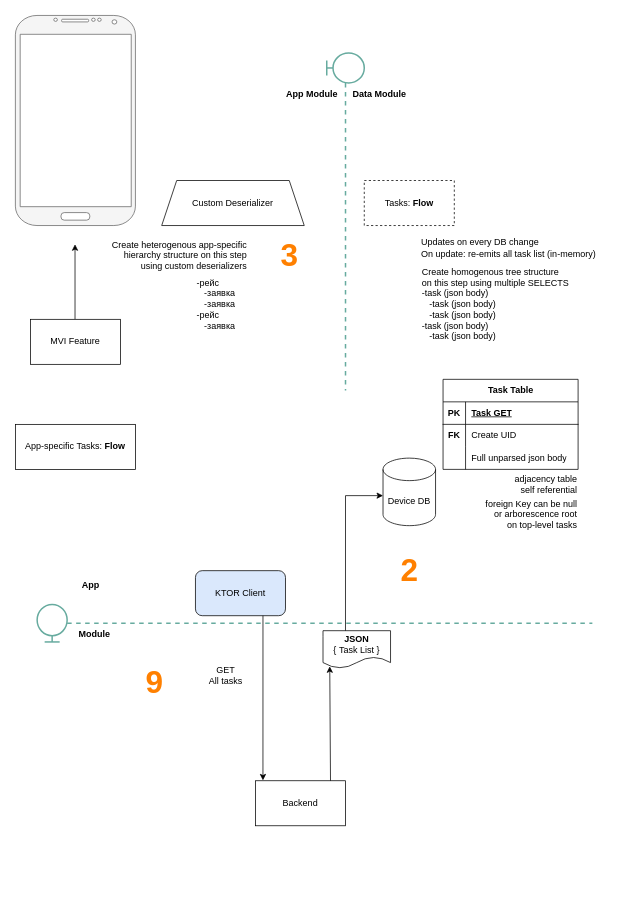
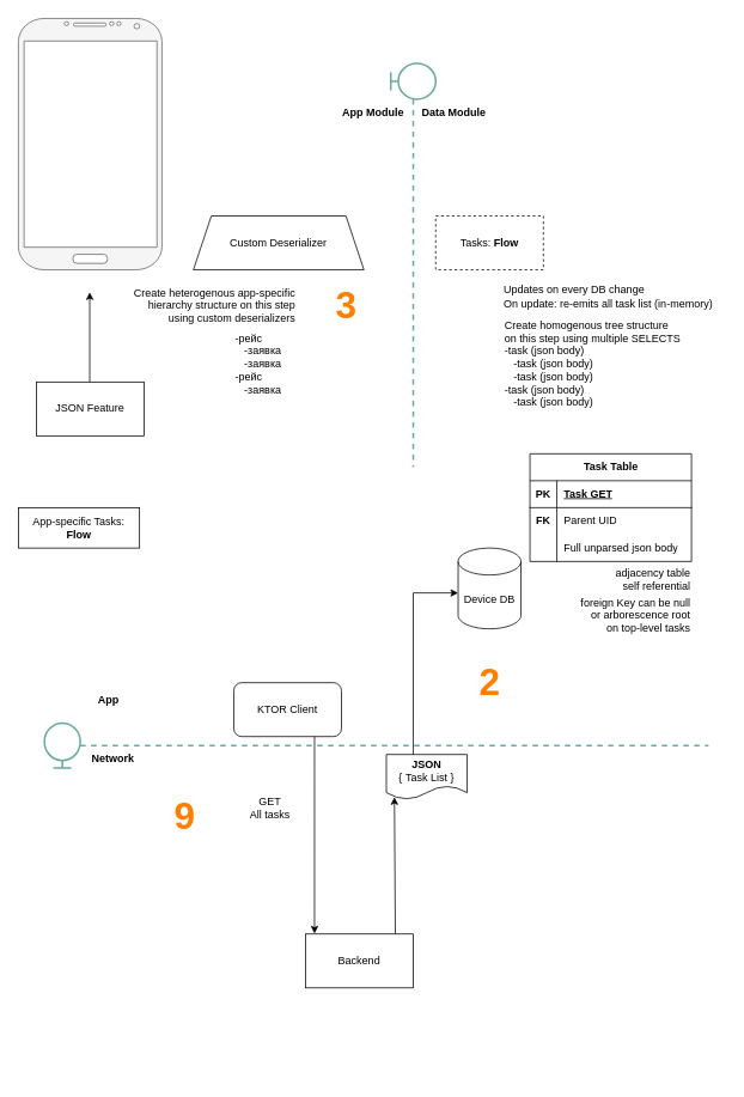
  <mxCell id="0" />
  <mxCell id="1" parent="0" />
  <mxCell id="2" value="" style="verticalLabelPosition=bottom;verticalAlign=top;html=1;shadow=0;dashed=0;strokeWidth=1;shape=mxgraph.android.phone2;fillColor=#f5f5f5;fontColor=#333333;strokeColor=#666666;" vertex="1" parent="1"><mxGeometry x="20" y="20" width="160" height="280" as="geometry" /></mxCell>
  <mxCell id="3" value="Backend" style="rounded=0;whiteSpace=wrap;html=1;" vertex="1" parent="1"><mxGeometry x="340" y="1040" width="120" height="60" as="geometry" /></mxCell>
- <mxCell id="4" value="KTOR Client" style="rounded=1;whiteSpace=wrap;html=1;fillColor=#dae8fc;" vertex="1" parent="1"><mxGeometry x="260" y="760" width="120" height="60" as="geometry" /></mxCell>
+ <mxCell id="4" value="KTOR Client" style="rounded=1;whiteSpace=wrap;html=1;" vertex="1" parent="1"><mxGeometry x="260" y="760" width="120" height="60" as="geometry" /></mxCell>
  <mxCell id="5" value="" style="endArrow=classic;html=1;rounded=0;entryX=0.1;entryY=0.95;entryDx=0;entryDy=0;entryPerimeter=0;" edge="1" parent="1" target="8"><mxGeometry width="50" height="50" relative="1" as="geometry"><mxPoint x="440" y="1040" as="sourcePoint" /><mxPoint x="440" y="900" as="targetPoint" /></mxGeometry></mxCell>
  <mxCell id="6" value="" style="endArrow=classic;html=1;rounded=0;entryX=0.083;entryY=-0.008;entryDx=0;entryDy=0;entryPerimeter=0;" edge="1" parent="1" target="3"><mxGeometry width="50" height="50" relative="1" as="geometry"><mxPoint x="350" y="820" as="sourcePoint" /><mxPoint x="350" y="1030" as="targetPoint" /></mxGeometry></mxCell>
  <mxCell id="7" value="GET&lt;br&gt;All tasks" style="text;html=1;align=center;verticalAlign=middle;resizable=0;points=[];autosize=1;strokeColor=none;fillColor=none;" vertex="1" parent="1"><mxGeometry x="265" y="880" width="70" height="40" as="geometry" /></mxCell>
  <mxCell id="8" value="&lt;b&gt;JSON&lt;/b&gt;&lt;br&gt;{&amp;nbsp;Task List }" style="shape=document;whiteSpace=wrap;html=1;boundedLbl=1;" vertex="1" parent="1"><mxGeometry x="430" y="840" width="90" height="50" as="geometry" /></mxCell>
  <mxCell id="9" value="Device DB" style="shape=cylinder3;whiteSpace=wrap;html=1;boundedLbl=1;backgroundOutline=1;size=15;" vertex="1" parent="1"><mxGeometry x="510" y="610" width="70" height="90" as="geometry" /></mxCell>
  <mxCell id="10" value="" style="endArrow=classic;html=1;rounded=0;exitX=0.333;exitY=0;exitDx=0;exitDy=0;exitPerimeter=0;" edge="1" parent="1" source="8"><mxGeometry width="50" height="50" relative="1" as="geometry"><mxPoint x="460" y="780" as="sourcePoint" /><mxPoint x="510" y="660" as="targetPoint" /><Array as="points"><mxPoint x="460" y="660" /></Array></mxGeometry></mxCell>
  <mxCell id="11" value="Task Table" style="shape=table;startSize=30;container=1;collapsible=1;childLayout=tableLayout;fixedRows=1;rowLines=0;fontStyle=1;align=center;resizeLast=1;html=1;" vertex="1" parent="1"><mxGeometry x="590" y="505" width="180" height="120" as="geometry" /></mxCell>
  <mxCell id="12" value="" style="shape=tableRow;horizontal=0;startSize=0;swimlaneHead=0;swimlaneBody=0;fillColor=none;collapsible=0;dropTarget=0;points=[[0,0.5],[1,0.5]];portConstraint=eastwest;top=0;left=0;right=0;bottom=1;" vertex="1" parent="11"><mxGeometry y="30" width="180" height="30" as="geometry" /></mxCell>
  <mxCell id="13" value="PK" style="shape=partialRectangle;connectable=0;fillColor=none;top=0;left=0;bottom=0;right=0;fontStyle=1;overflow=hidden;whiteSpace=wrap;html=1;" vertex="1" parent="12"><mxGeometry width="30" height="30" as="geometry"><mxRectangle width="30" height="30" as="alternateBounds" /></mxGeometry></mxCell>
  <mxCell id="14" value="Task GET" style="shape=partialRectangle;connectable=0;fillColor=none;top=0;left=0;bottom=0;right=0;align=left;spacingLeft=6;fontStyle=5;overflow=hidden;whiteSpace=wrap;html=1;" vertex="1" parent="12"><mxGeometry x="30" width="150" height="30" as="geometry"><mxRectangle width="150" height="30" as="alternateBounds" /></mxGeometry></mxCell>
  <mxCell id="15" value="" style="shape=tableRow;horizontal=0;startSize=0;swimlaneHead=0;swimlaneBody=0;fillColor=none;collapsible=0;dropTarget=0;points=[[0,0.5],[1,0.5]];portConstraint=eastwest;top=0;left=0;right=0;bottom=0;" vertex="1" parent="11"><mxGeometry y="60" width="180" height="30" as="geometry" /></mxCell>
  <mxCell id="16" value="&lt;b&gt;FK&lt;/b&gt;" style="shape=partialRectangle;connectable=0;fillColor=none;top=0;left=0;bottom=0;right=0;editable=1;overflow=hidden;whiteSpace=wrap;html=1;" vertex="1" parent="15"><mxGeometry width="30" height="30" as="geometry"><mxRectangle width="30" height="30" as="alternateBounds" /></mxGeometry></mxCell>
- <mxCell id="17" value="Create UID" style="shape=partialRectangle;connectable=0;fillColor=none;top=0;left=0;bottom=0;right=0;align=left;spacingLeft=6;overflow=hidden;whiteSpace=wrap;html=1;" vertex="1" parent="15"><mxGeometry x="30" width="150" height="30" as="geometry"><mxRectangle width="150" height="30" as="alternateBounds" /></mxGeometry></mxCell>
+ <mxCell id="17" value="Parent UID" style="shape=partialRectangle;connectable=0;fillColor=none;top=0;left=0;bottom=0;right=0;align=left;spacingLeft=6;overflow=hidden;whiteSpace=wrap;html=1;" vertex="1" parent="15"><mxGeometry x="30" width="150" height="30" as="geometry"><mxRectangle width="150" height="30" as="alternateBounds" /></mxGeometry></mxCell>
  <mxCell id="18" value="" style="shape=tableRow;horizontal=0;startSize=0;swimlaneHead=0;swimlaneBody=0;fillColor=none;collapsible=0;dropTarget=0;points=[[0,0.5],[1,0.5]];portConstraint=eastwest;top=0;left=0;right=0;bottom=0;" vertex="1" parent="11"><mxGeometry y="90" width="180" height="30" as="geometry" /></mxCell>
  <mxCell id="19" value="" style="shape=partialRectangle;connectable=0;fillColor=none;top=0;left=0;bottom=0;right=0;editable=1;overflow=hidden;whiteSpace=wrap;html=1;" vertex="1" parent="18"><mxGeometry width="30" height="30" as="geometry"><mxRectangle width="30" height="30" as="alternateBounds" /></mxGeometry></mxCell>
  <mxCell id="20" value="Full unparsed json body" style="shape=partialRectangle;connectable=0;fillColor=none;top=0;left=0;bottom=0;right=0;align=left;spacingLeft=6;overflow=hidden;whiteSpace=wrap;html=1;" vertex="1" parent="18"><mxGeometry x="30" width="150" height="30" as="geometry"><mxRectangle width="150" height="30" as="alternateBounds" /></mxGeometry></mxCell>
  <mxCell id="21" value="adjacency table&lt;br&gt;self referential" style="text;html=1;align=right;verticalAlign=middle;resizable=0;points=[];autosize=1;strokeColor=none;fillColor=none;" vertex="1" parent="1"><mxGeometry x="660" y="625" width="110" height="40" as="geometry" /></mxCell>
  <mxCell id="22" value="" style="shape=umlLifeline;perimeter=lifelinePerimeter;whiteSpace=wrap;html=1;container=1;dropTarget=0;collapsible=0;recursiveResize=0;outlineConnect=0;portConstraint=eastwest;newEdgeStyle={&quot;edgeStyle&quot;:&quot;elbowEdgeStyle&quot;,&quot;elbow&quot;:&quot;vertical&quot;,&quot;curved&quot;:0,&quot;rounded&quot;:0};participant=umlBoundary;rotation=-90;strokeColor=#67AB9F;strokeWidth=2;" vertex="1" parent="1"><mxGeometry x="394" y="460" width="50" height="740" as="geometry" /></mxCell>
  <mxCell id="23" value="App" style="text;html=1;align=center;verticalAlign=middle;resizable=0;points=[];autosize=1;strokeColor=none;fillColor=none;fontStyle=1" vertex="1" parent="1"><mxGeometry x="95" y="765" width="50" height="30" as="geometry" /></mxCell>
- <mxCell id="24" value="Module" style="text;html=1;align=center;verticalAlign=middle;resizable=0;points=[];autosize=1;strokeColor=none;fillColor=none;fontStyle=1" vertex="1" parent="1"><mxGeometry x="90" y="830" width="70" height="30" as="geometry" /></mxCell>
+ <mxCell id="24" value="Network" style="text;html=1;align=center;verticalAlign=middle;resizable=0;points=[];autosize=1;strokeColor=none;fillColor=none;fontStyle=1" vertex="1" parent="1"><mxGeometry x="90" y="830" width="70" height="30" as="geometry" /></mxCell>
  <mxCell id="25" value="Tasks: &lt;b&gt;Flow&lt;/b&gt;" style="whiteSpace=wrap;html=1;dashed=1;" vertex="1" parent="1"><mxGeometry x="485" y="240" width="120" height="60" as="geometry" /></mxCell>
  <mxCell id="26" value="&lt;div style=&quot;text-align: left;&quot;&gt;&lt;span style=&quot;background-color: initial;&quot;&gt;Updates on every DB change&lt;/span&gt;&lt;/div&gt;&lt;div style=&quot;text-align: left;&quot;&gt;&lt;span style=&quot;background-color: initial;&quot;&gt;On update: re-emits all task list (in-memory)&lt;/span&gt;&lt;/div&gt;" style="text;html=1;align=center;verticalAlign=middle;resizable=0;points=[];autosize=1;strokeColor=none;fillColor=none;" vertex="1" parent="1"><mxGeometry x="547" y="310" width="260" height="40" as="geometry" /></mxCell>
  <mxCell id="27" value="Create homogenous tree structure&lt;br&gt;on this step using multiple SELECTS&lt;br&gt;-task (json body)&lt;br&gt;&amp;nbsp; &amp;nbsp;-task (json body)&lt;br&gt;&amp;nbsp; &amp;nbsp;-task (json body)&lt;br&gt;-task (json body)&lt;br&gt;&amp;nbsp; &amp;nbsp;-task (json body)" style="text;html=1;align=left;verticalAlign=middle;resizable=0;points=[];autosize=1;strokeColor=none;fillColor=none;" vertex="1" parent="1"><mxGeometry x="560" y="350" width="220" height="110" as="geometry" /></mxCell>
  <mxCell id="28" value="foreign Key can be null&lt;br&gt;or arborescence root&lt;br&gt;on top-level tasks" style="text;html=1;align=right;verticalAlign=middle;resizable=0;points=[];autosize=1;strokeColor=none;fillColor=none;" vertex="1" parent="1"><mxGeometry x="620" y="655" width="150" height="60" as="geometry" /></mxCell>
  <mxCell id="29" value="" style="shape=umlLifeline;perimeter=lifelinePerimeter;whiteSpace=wrap;html=1;container=1;dropTarget=0;collapsible=0;recursiveResize=0;outlineConnect=0;portConstraint=eastwest;newEdgeStyle={&quot;edgeStyle&quot;:&quot;elbowEdgeStyle&quot;,&quot;elbow&quot;:&quot;vertical&quot;,&quot;curved&quot;:0,&quot;rounded&quot;:0};participant=umlBoundary;rotation=0;strokeColor=#67AB9F;strokeWidth=2;" vertex="1" parent="1"><mxGeometry x="435" y="70" width="50" height="450" as="geometry" /></mxCell>
  <mxCell id="30" value="Custom Deserializer" style="shape=trapezoid;perimeter=trapezoidPerimeter;whiteSpace=wrap;html=1;fixedSize=1;" vertex="1" parent="29"><mxGeometry x="-220" y="170" width="190" height="60" as="geometry" /></mxCell>
  <mxCell id="31" value="Data Module" style="text;html=1;align=center;verticalAlign=middle;resizable=0;points=[];autosize=1;strokeColor=none;fillColor=none;fontStyle=1" vertex="1" parent="1"><mxGeometry x="460" y="110" width="90" height="30" as="geometry" /></mxCell>
  <mxCell id="32" value="App Module" style="text;html=1;align=center;verticalAlign=middle;resizable=0;points=[];autosize=1;strokeColor=none;fillColor=none;fontStyle=1" vertex="1" parent="1"><mxGeometry x="370" y="110" width="90" height="30" as="geometry" /></mxCell>
- <mxCell id="33" value="App-specific Tasks: &lt;b&gt;Flow&lt;/b&gt;" style="whiteSpace=wrap;html=1;" vertex="1" parent="1"><mxGeometry x="20" y="565" width="160" height="60" as="geometry" /></mxCell>
+ <mxCell id="33" value="App-specific Tasks: &lt;b&gt;Flow&lt;/b&gt;" style="whiteSpace=wrap;html=1;" vertex="1" parent="1"><mxGeometry x="20" y="565" width="135" height="45" as="geometry" /></mxCell>
  <mxCell id="34" value="" style="endArrow=classic;html=1;rounded=0;" edge="1" parent="1"><mxGeometry width="50" height="50" relative="1" as="geometry"><mxPoint x="99.5" y="425" as="sourcePoint" /><mxPoint x="99.5" y="325" as="targetPoint" /></mxGeometry></mxCell>
- <mxCell id="35" value="MVI Feature" style="whiteSpace=wrap;html=1;" vertex="1" parent="1"><mxGeometry x="40" y="425" width="120" height="60" as="geometry" /></mxCell>
+ <mxCell id="35" value="JSON Feature" style="whiteSpace=wrap;html=1;" vertex="1" parent="1"><mxGeometry x="40" y="425" width="120" height="60" as="geometry" /></mxCell>
  <mxCell id="36" value="Create heterogenous app-specific&lt;br&gt;hierarchy structure on this step&lt;br&gt;using custom deserializers" style="text;html=1;align=right;verticalAlign=middle;resizable=0;points=[];autosize=1;strokeColor=none;fillColor=none;" vertex="1" parent="1"><mxGeometry x="130" y="310" width="200" height="60" as="geometry" /></mxCell>
  <mxCell id="37" value="-рейс&lt;br&gt;&lt;div style=&quot;&quot;&gt;&lt;span style=&quot;background-color: initial;&quot;&gt;&amp;nbsp; &amp;nbsp;-заявка&lt;/span&gt;&lt;/div&gt;&lt;div style=&quot;&quot;&gt;&lt;span style=&quot;background-color: initial;&quot;&gt;&amp;nbsp; &amp;nbsp;-заявка&lt;/span&gt;&lt;/div&gt;&lt;div style=&quot;&quot;&gt;&lt;span style=&quot;background-color: initial;&quot;&gt;-рейс&lt;/span&gt;&lt;/div&gt;&lt;div style=&quot;&quot;&gt;&lt;span style=&quot;background-color: initial;&quot;&gt;&amp;nbsp; &amp;nbsp;-заявка&lt;/span&gt;&lt;/div&gt;" style="text;html=1;align=left;verticalAlign=middle;resizable=0;points=[];autosize=1;strokeColor=none;fillColor=none;" vertex="1" parent="1"><mxGeometry x="260" y="360" width="80" height="90" as="geometry" /></mxCell>
  <mxCell id="38" value="9" style="text;html=1;align=center;verticalAlign=middle;resizable=0;points=[];autosize=1;fontStyle=1;fontSize=42;fontColor=#FF8000;" vertex="1" parent="1"><mxGeometry x="180" y="880" width="50" height="60" as="geometry" /></mxCell>
  <mxCell id="39" value="2" style="text;html=1;align=center;verticalAlign=middle;resizable=0;points=[];autosize=1;fontStyle=1;fontSize=42;fontColor=#FF8000;" vertex="1" parent="1"><mxGeometry x="520" y="730" width="50" height="60" as="geometry" /></mxCell>
  <mxCell id="40" value="3" style="text;html=1;align=center;verticalAlign=middle;resizable=0;points=[];autosize=1;fontStyle=1;fontSize=42;fontColor=#FF8000;" vertex="1" parent="1"><mxGeometry x="360" y="310" width="50" height="60" as="geometry" /></mxCell>
